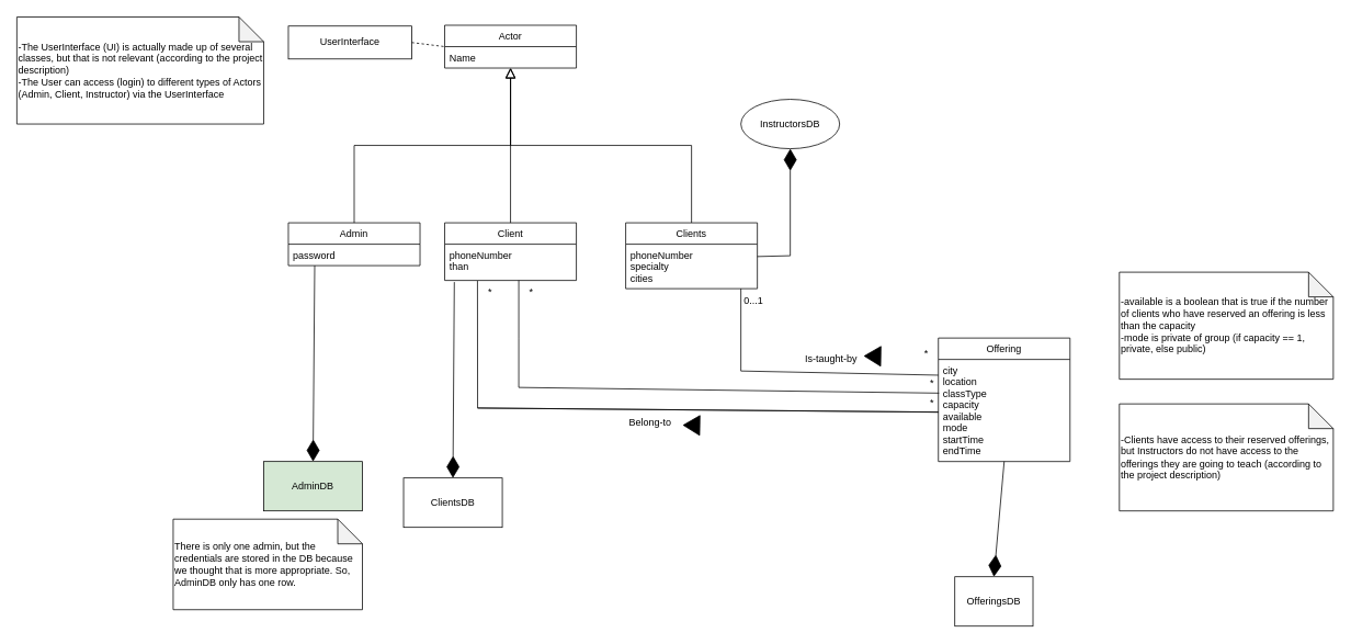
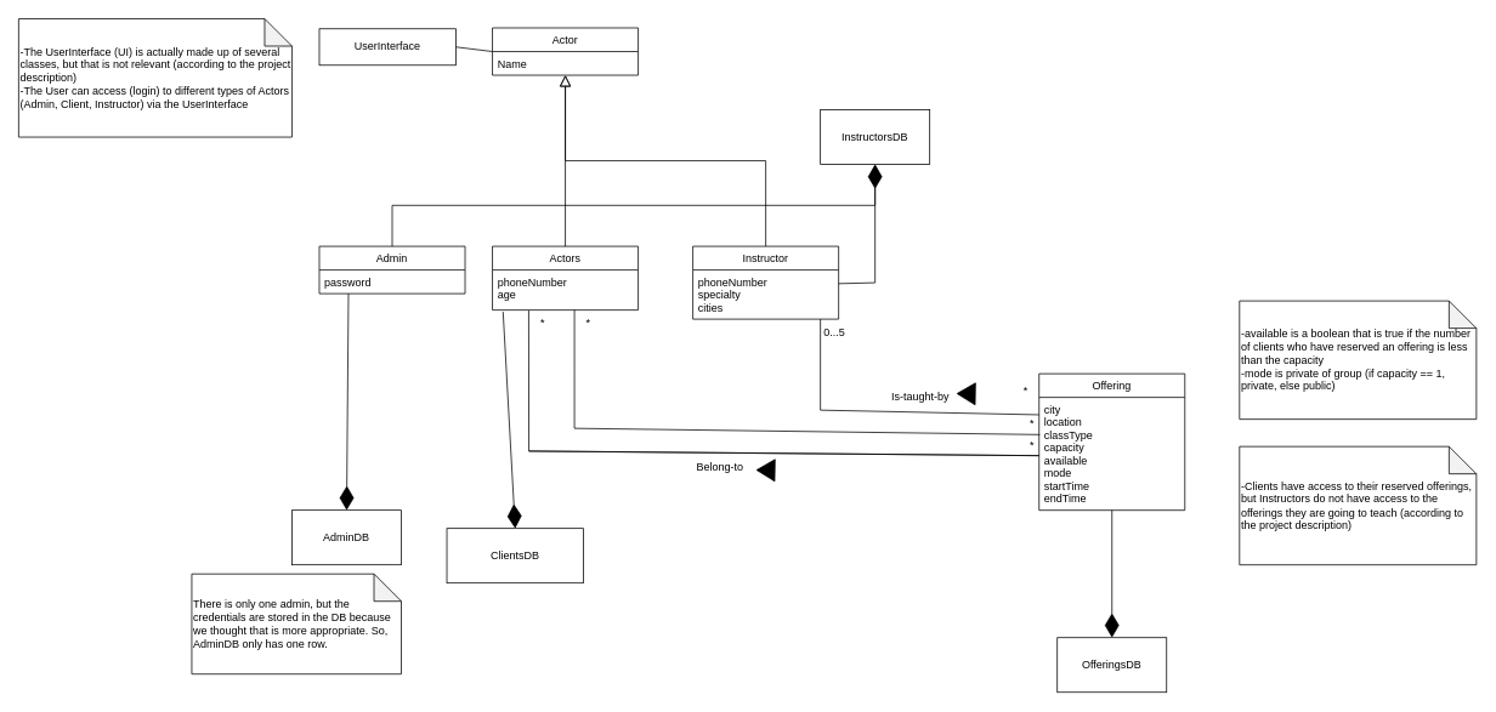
  <mxCell id="0" />
  <mxCell id="1" parent="0" />
  <mxCell id="2" value="Actor" style="swimlane;fontStyle=0;align=center;verticalAlign=top;childLayout=stackLayout;horizontal=1;startSize=26;horizontalStack=0;resizeParent=1;resizeLast=0;collapsible=1;marginBottom=0;rounded=0;shadow=0;strokeWidth=1;" parent="1" vertex="1"><mxGeometry x="540" y="30" width="160" height="52" as="geometry"><mxRectangle x="230" y="140" width="160" height="26" as="alternateBounds" /></mxGeometry></mxCell>
  <mxCell id="3" value="Name" style="text;align=left;verticalAlign=top;spacingLeft=4;spacingRight=4;overflow=hidden;rotatable=0;points=[[0,0.5],[1,0.5]];portConstraint=eastwest;" parent="2" vertex="1"><mxGeometry y="26" width="160" height="26" as="geometry" /></mxCell>
  <mxCell id="4" value="Admin" style="swimlane;fontStyle=0;align=center;verticalAlign=top;childLayout=stackLayout;horizontal=1;startSize=26;horizontalStack=0;resizeParent=1;resizeLast=0;collapsible=1;marginBottom=0;rounded=0;shadow=0;strokeWidth=1;" parent="1" vertex="1"><mxGeometry x="350" y="270" width="160" height="52" as="geometry"><mxRectangle x="130" y="380" width="160" height="26" as="alternateBounds" /></mxGeometry></mxCell>
  <mxCell id="5" value="password" style="text;align=left;verticalAlign=top;spacingLeft=4;spacingRight=4;overflow=hidden;rotatable=0;points=[[0,0.5],[1,0.5]];portConstraint=eastwest;" parent="4" vertex="1"><mxGeometry y="26" width="160" height="26" as="geometry" /></mxCell>
- <mxCell id="6" value="" style="endArrow=block;endSize=10;endFill=0;shadow=0;strokeWidth=1;rounded=0;curved=0;edgeStyle=elbowEdgeStyle;elbow=vertical;" parent="1" source="4" target="2" edge="1"><mxGeometry width="160" relative="1" as="geometry"><mxPoint x="520" y="113" as="sourcePoint" /><mxPoint x="520" y="113" as="targetPoint" /></mxGeometry></mxCell>
+ <mxCell id="6" value="" style="endArrow=block;endSize=10;endFill=0;shadow=0;strokeWidth=1;rounded=0;curved=0;edgeStyle=elbowEdgeStyle;elbow=vertical;" parent="1" source="4" target="16" edge="1"><mxGeometry width="160" relative="1" as="geometry"><mxPoint x="520" y="113" as="sourcePoint" /><mxPoint x="520" y="113" as="targetPoint" /></mxGeometry></mxCell>
  <mxCell id="7" value="" style="endArrow=block;endSize=10;endFill=0;shadow=0;strokeWidth=1;rounded=0;curved=0;edgeStyle=elbowEdgeStyle;elbow=vertical;" parent="1" target="2" edge="1"><mxGeometry width="160" relative="1" as="geometry"><mxPoint x="840" y="270" as="sourcePoint" /><mxPoint x="630" y="181" as="targetPoint" /></mxGeometry></mxCell>
- <mxCell id="8" value="Client" style="swimlane;fontStyle=0;align=center;verticalAlign=top;childLayout=stackLayout;horizontal=1;startSize=26;horizontalStack=0;resizeParent=1;resizeLast=0;collapsible=1;marginBottom=0;rounded=0;shadow=0;strokeWidth=1;" parent="1" vertex="1"><mxGeometry x="540" y="270" width="160" height="70" as="geometry"><mxRectangle x="340" y="380" width="170" height="26" as="alternateBounds" /></mxGeometry></mxCell>
- <mxCell id="9" value="phoneNumber&#10;than&#10;" style="text;align=left;verticalAlign=top;spacingLeft=4;spacingRight=4;overflow=hidden;rotatable=0;points=[[0,0.5],[1,0.5]];portConstraint=eastwest;" parent="8" vertex="1"><mxGeometry y="26" width="160" height="44" as="geometry" /></mxCell>
+ <mxCell id="8" value="Actors" style="swimlane;fontStyle=0;align=center;verticalAlign=top;childLayout=stackLayout;horizontal=1;startSize=26;horizontalStack=0;resizeParent=1;resizeLast=0;collapsible=1;marginBottom=0;rounded=0;shadow=0;strokeWidth=1;" parent="1" vertex="1"><mxGeometry x="540" y="270" width="160" height="70" as="geometry"><mxRectangle x="340" y="380" width="170" height="26" as="alternateBounds" /></mxGeometry></mxCell>
+ <mxCell id="9" value="phoneNumber&#10;age&#10;" style="text;align=left;verticalAlign=top;spacingLeft=4;spacingRight=4;overflow=hidden;rotatable=0;points=[[0,0.5],[1,0.5]];portConstraint=eastwest;" parent="8" vertex="1"><mxGeometry y="26" width="160" height="44" as="geometry" /></mxCell>
  <mxCell id="10" value="" style="endArrow=block;endSize=10;endFill=0;shadow=0;strokeWidth=1;rounded=0;curved=0;edgeStyle=elbowEdgeStyle;elbow=vertical;exitX=0.5;exitY=0;exitDx=0;exitDy=0;" parent="1" source="8" edge="1"><mxGeometry width="160" relative="1" as="geometry"><mxPoint x="840" y="270" as="sourcePoint" /><mxPoint x="620" y="82" as="targetPoint" /></mxGeometry></mxCell>
  <mxCell id="11" value="Offering" style="swimlane;fontStyle=0;align=center;verticalAlign=top;childLayout=stackLayout;horizontal=1;startSize=26;horizontalStack=0;resizeParent=1;resizeLast=0;collapsible=1;marginBottom=0;rounded=0;shadow=0;strokeWidth=1;" parent="1" vertex="1"><mxGeometry x="1140" y="410" width="160" height="150" as="geometry"><mxRectangle x="340" y="380" width="170" height="26" as="alternateBounds" /></mxGeometry></mxCell>
  <mxCell id="12" value="city&#10;location&#10;classType&#10;capacity&#10;available&#10;mode&#10;startTime&#10;endTime&#10;" style="text;align=left;verticalAlign=top;spacingLeft=4;spacingRight=4;overflow=hidden;rotatable=0;points=[[0,0.5],[1,0.5]];portConstraint=eastwest;" parent="11" vertex="1"><mxGeometry y="26" width="160" height="124" as="geometry" /></mxCell>
  <mxCell id="13" value="*" style="text;html=1;align=center;verticalAlign=middle;resizable=0;points=[];autosize=1;strokeColor=none;fillColor=none;" parent="1" vertex="1"><mxGeometry x="630" y="340" width="30" height="30" as="geometry" /></mxCell>
  <mxCell id="14" value="*" style="text;html=1;align=center;verticalAlign=middle;resizable=0;points=[];autosize=1;strokeColor=none;fillColor=none;" parent="1" vertex="1"><mxGeometry x="1117" y="450" width="30" height="30" as="geometry" /></mxCell>
- <mxCell id="15" value="ClientsDB" style="rounded=0;whiteSpace=wrap;html=1;" parent="1" vertex="1"><mxGeometry x="490" y="580" width="120" height="60" as="geometry" /></mxCell>
- <mxCell id="16" value="InstructorsDB" style="ellipse;whiteSpace=wrap;html=1;" parent="1" vertex="1"><mxGeometry x="900" y="120" width="120" height="60" as="geometry" /></mxCell>
- <mxCell id="17" value="OfferingsDB" style="rounded=0;whiteSpace=wrap;html=1;" parent="1" vertex="1"><mxGeometry x="1160" y="700" width="95" height="60" as="geometry" /></mxCell>
+ <mxCell id="15" value="ClientsDB" style="rounded=0;whiteSpace=wrap;html=1;" parent="1" vertex="1"><mxGeometry x="490" y="580" width="150" height="60" as="geometry" /></mxCell>
+ <mxCell id="16" value="InstructorsDB" style="rounded=0;whiteSpace=wrap;html=1;" parent="1" vertex="1"><mxGeometry x="900" y="120" width="120" height="60" as="geometry" /></mxCell>
+ <mxCell id="17" value="OfferingsDB" style="rounded=0;whiteSpace=wrap;html=1;" parent="1" vertex="1"><mxGeometry x="1160" y="700" width="120" height="60" as="geometry" /></mxCell>
  <mxCell id="18" value="" style="endArrow=none;html=1;rounded=0;entryX=0.249;entryY=1.013;entryDx=0;entryDy=0;entryPerimeter=0;" parent="1" target="9" edge="1"><mxGeometry width="50" height="50" relative="1" as="geometry"><mxPoint x="580" y="495" as="sourcePoint" /><mxPoint x="580" y="377" as="targetPoint" /><Array as="points"><mxPoint x="1140" y="500" /><mxPoint x="580" y="495" /></Array></mxGeometry></mxCell>
  <mxCell id="19" value="" style="triangle;whiteSpace=wrap;html=1;fillColor=#000000;rotation=-179;" parent="1" vertex="1"><mxGeometry x="830" y="504" width="20" height="24" as="geometry" /></mxCell>
  <mxCell id="20" value="Belong-to" style="text;html=1;align=center;verticalAlign=middle;whiteSpace=wrap;rounded=0;" parent="1" vertex="1"><mxGeometry x="740" y="498" width="100" height="30" as="geometry" /></mxCell>
  <mxCell id="21" value="*" style="text;html=1;align=center;verticalAlign=middle;resizable=0;points=[];autosize=1;strokeColor=none;fillColor=none;" parent="1" vertex="1"><mxGeometry x="580" y="340" width="30" height="30" as="geometry" /></mxCell>
  <mxCell id="22" value="*" style="text;html=1;align=center;verticalAlign=middle;resizable=0;points=[];autosize=1;strokeColor=none;fillColor=none;" parent="1" vertex="1"><mxGeometry x="1117" y="474" width="30" height="30" as="geometry" /></mxCell>
- <mxCell id="23" value="Clients" style="swimlane;fontStyle=0;align=center;verticalAlign=top;childLayout=stackLayout;horizontal=1;startSize=26;horizontalStack=0;resizeParent=1;resizeLast=0;collapsible=1;marginBottom=0;rounded=0;shadow=0;strokeWidth=1;" parent="1" vertex="1"><mxGeometry x="760" y="270" width="160" height="80" as="geometry"><mxRectangle x="340" y="380" width="170" height="26" as="alternateBounds" /></mxGeometry></mxCell>
+ <mxCell id="23" value="Instructor" style="swimlane;fontStyle=0;align=center;verticalAlign=top;childLayout=stackLayout;horizontal=1;startSize=26;horizontalStack=0;resizeParent=1;resizeLast=0;collapsible=1;marginBottom=0;rounded=0;shadow=0;strokeWidth=1;" parent="1" vertex="1"><mxGeometry x="760" y="270" width="160" height="80" as="geometry"><mxRectangle x="340" y="380" width="170" height="26" as="alternateBounds" /></mxGeometry></mxCell>
  <mxCell id="24" value="phoneNumber&#10;specialty&#10;cities&#10;" style="text;align=left;verticalAlign=top;spacingLeft=4;spacingRight=4;overflow=hidden;rotatable=0;points=[[0,0.5],[1,0.5]];portConstraint=eastwest;" parent="23" vertex="1"><mxGeometry y="26" width="160" height="54" as="geometry" /></mxCell>
  <mxCell id="25" value="" style="endArrow=none;html=1;rounded=0;exitX=0;exitY=0.154;exitDx=0;exitDy=0;exitPerimeter=0;" parent="1" source="12" edge="1"><mxGeometry width="50" height="50" relative="1" as="geometry"><mxPoint x="900" y="410" as="sourcePoint" /><mxPoint x="900" y="350" as="targetPoint" /><Array as="points"><mxPoint x="900" y="450" /></Array></mxGeometry></mxCell>
  <mxCell id="26" value="" style="endArrow=none;html=1;rounded=0;entryX=0.794;entryY=0.097;entryDx=0;entryDy=0;entryPerimeter=0;" parent="1" target="22" edge="1"><mxGeometry width="50" height="50" relative="1" as="geometry"><mxPoint x="630" y="340" as="sourcePoint" /><mxPoint x="910" y="420" as="targetPoint" /><Array as="points"><mxPoint x="630" y="410" /><mxPoint x="630" y="470" /></Array></mxGeometry></mxCell>
  <mxCell id="27" value="Is-taught-by" style="text;html=1;align=center;verticalAlign=middle;whiteSpace=wrap;rounded=0;" parent="1" vertex="1"><mxGeometry x="960" y="420" width="100" height="30" as="geometry" /></mxCell>
  <mxCell id="28" value="*" style="text;html=1;align=center;verticalAlign=middle;resizable=0;points=[];autosize=1;strokeColor=none;fillColor=none;" parent="1" vertex="1"><mxGeometry x="1110" y="414" width="30" height="30" as="geometry" /></mxCell>
- <mxCell id="29" value="0...1" style="text;html=1;align=center;verticalAlign=middle;resizable=0;points=[];autosize=1;strokeColor=none;fillColor=none;" parent="1" vertex="1"><mxGeometry x="890" y="350" width="50" height="30" as="geometry" /></mxCell>
+ <mxCell id="29" value="0...5" style="text;html=1;align=center;verticalAlign=middle;resizable=0;points=[];autosize=1;strokeColor=none;fillColor=none;" parent="1" vertex="1"><mxGeometry x="890" y="350" width="50" height="30" as="geometry" /></mxCell>
  <mxCell id="30" value="" style="triangle;whiteSpace=wrap;html=1;fillColor=#000000;rotation=-179;" parent="1" vertex="1"><mxGeometry x="1050" y="420" width="20" height="24" as="geometry" /></mxCell>
  <mxCell id="31" value="" style="endArrow=diamondThin;endFill=1;endSize=24;html=1;rounded=0;entryX=0.5;entryY=0;entryDx=0;entryDy=0;exitX=0.073;exitY=1.045;exitDx=0;exitDy=0;exitPerimeter=0;" parent="1" source="9" target="15" edge="1"><mxGeometry width="160" relative="1" as="geometry"><mxPoint x="800" y="370" as="sourcePoint" /><mxPoint x="960" y="370" as="targetPoint" /></mxGeometry></mxCell>
  <mxCell id="32" value="" style="endArrow=diamondThin;endFill=1;endSize=24;html=1;rounded=0;entryX=0.5;entryY=1;entryDx=0;entryDy=0;exitX=1;exitY=0.278;exitDx=0;exitDy=0;exitPerimeter=0;" parent="1" source="24" target="16" edge="1"><mxGeometry width="160" relative="1" as="geometry"><mxPoint x="982" y="191" as="sourcePoint" /><mxPoint x="980" y="429" as="targetPoint" /><Array as="points"><mxPoint x="960" y="310" /></Array></mxGeometry></mxCell>
  <mxCell id="33" value="" style="endArrow=diamondThin;endFill=1;endSize=24;html=1;rounded=0;entryX=0.5;entryY=0;entryDx=0;entryDy=0;exitX=0.5;exitY=1;exitDx=0;exitDy=0;" parent="1" source="11" target="17" edge="1"><mxGeometry width="160" relative="1" as="geometry"><mxPoint x="572" y="362" as="sourcePoint" /><mxPoint x="570" y="600" as="targetPoint" /></mxGeometry></mxCell>
  <mxCell id="34" value="-available is a boolean that is true if the number of clients who have reserved an offering is less than the capacity&lt;div&gt;-mode is private of group (if capacity == 1, private, else public)&lt;/div&gt;" style="shape=note;whiteSpace=wrap;html=1;backgroundOutline=1;darkOpacity=0.05;align=left;" parent="1" vertex="1"><mxGeometry x="1360" y="330" width="260" height="130" as="geometry" /></mxCell>
  <mxCell id="35" value="-Clients have access to their reserved offerings, but Instructors do not have access to the offerings they are going to teach (according to the project description)" style="shape=note;whiteSpace=wrap;html=1;backgroundOutline=1;darkOpacity=0.05;align=left;" parent="1" vertex="1"><mxGeometry x="1360" y="490" width="260" height="130" as="geometry" /></mxCell>
  <mxCell id="36" value="UserInterface" style="rounded=0;whiteSpace=wrap;html=1;" parent="1" vertex="1"><mxGeometry x="350" y="31" width="150" height="40" as="geometry" /></mxCell>
- <mxCell id="37" value="" style="endArrow=none;html=1;rounded=0;exitX=1;exitY=0.5;exitDx=0;exitDy=0;entryX=0;entryY=0.5;entryDx=0;entryDy=0;dashed=1;" parent="1" source="36" target="2" edge="1"><mxGeometry width="50" height="50" relative="1" as="geometry"><mxPoint x="530" y="160" as="sourcePoint" /><mxPoint x="580" y="110" as="targetPoint" /></mxGeometry></mxCell>
+ <mxCell id="37" value="" style="endArrow=none;html=1;rounded=0;exitX=1;exitY=0.5;exitDx=0;exitDy=0;entryX=0;entryY=0.5;entryDx=0;entryDy=0;" parent="1" source="36" target="2" edge="1"><mxGeometry width="50" height="50" relative="1" as="geometry"><mxPoint x="530" y="160" as="sourcePoint" /><mxPoint x="580" y="110" as="targetPoint" /></mxGeometry></mxCell>
  <mxCell id="38" value="&lt;div&gt;-The UserInterface (UI) is actually made up of several classes, but that is not relevant (according to the project description)&lt;/div&gt;-The User can access (login) to different types of Actors (Admin, Client, Instructor) via the UserInterface" style="shape=note;whiteSpace=wrap;html=1;backgroundOutline=1;darkOpacity=0.05;align=left;" parent="1" vertex="1"><mxGeometry x="20" y="20" width="300" height="130" as="geometry" /></mxCell>
- <mxCell id="39" value="AdminDB" style="rounded=0;whiteSpace=wrap;html=1;fillColor=#d5e8d4;" parent="1" vertex="1"><mxGeometry y="560" width="120" height="60" as="geometry" x="320" /></mxCell>
+ <mxCell id="39" value="AdminDB" style="rounded=0;whiteSpace=wrap;html=1;" parent="1" vertex="1"><mxGeometry y="560" width="120" height="60" as="geometry" x="320" /></mxCell>
  <mxCell id="40" value="" style="endArrow=diamondThin;endFill=1;endSize=24;html=1;rounded=0;entryX=0.5;entryY=0;entryDx=0;entryDy=0;exitX=0.073;exitY=1.045;exitDx=0;exitDy=0;exitPerimeter=0;" parent="1" edge="1"><mxGeometry width="160" relative="1" as="geometry"><mxPoint x="382" y="322" as="sourcePoint" /><mxPoint x="380" y="560" as="targetPoint" /></mxGeometry></mxCell>
  <mxCell id="41" value="There is only one admin, but the credentials are stored in the DB because we thought that is more appropriate. So, AdminDB only has one row.&lt;div&gt;&lt;/div&gt;" style="shape=note;whiteSpace=wrap;html=1;backgroundOutline=1;darkOpacity=0.05;align=left;" parent="1" vertex="1"><mxGeometry x="210" y="630" width="230" height="110" as="geometry" /></mxCell>
